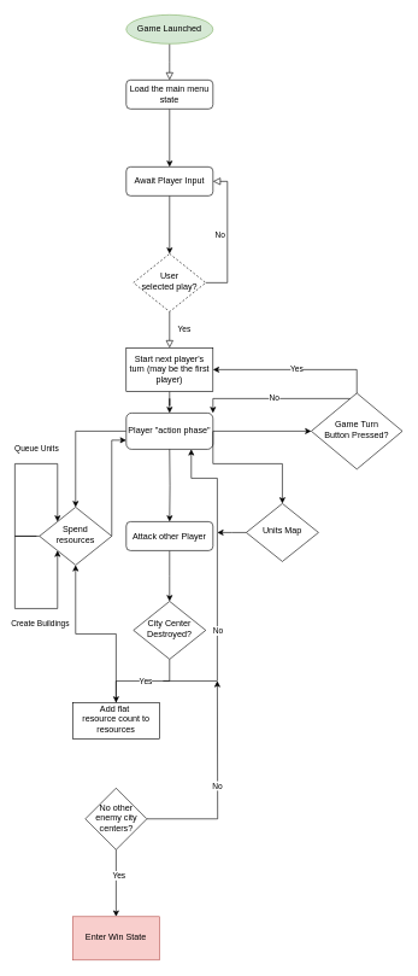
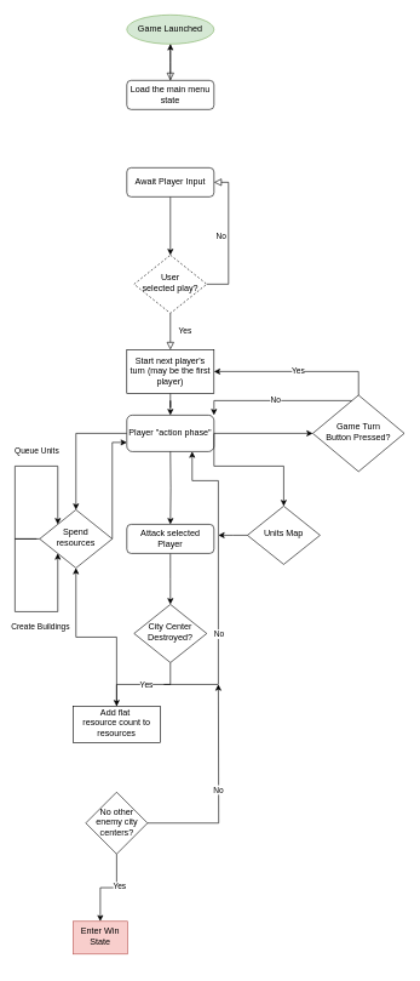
  <mxCell id="0" />
  <mxCell id="1" parent="0" />
  <mxCell id="2" value="" style="rounded=0;html=1;jettySize=auto;orthogonalLoop=1;fontSize=11;endArrow=block;endFill=0;endSize=8;strokeWidth=1;shadow=0;labelBackgroundColor=none;edgeStyle=orthogonalEdgeStyle;" parent="1" source="3" edge="1"><mxGeometry relative="1" as="geometry"><mxPoint x="234" y="110" as="targetPoint" /></mxGeometry></mxCell>
  <mxCell id="3" value="Game Launched" style="ellipse;whiteSpace=wrap;html=1;fontSize=12;glass=0;strokeWidth=1;shadow=0;fillColor=#d5e8d4;strokeColor=#82b366;" parent="1" vertex="1"><mxGeometry x="174" y="20" width="120" height="40" as="geometry" /></mxCell>
  <mxCell id="4" value="Yes" style="rounded=0;html=1;jettySize=auto;orthogonalLoop=1;fontSize=11;endArrow=block;endFill=0;endSize=8;strokeWidth=1;shadow=0;labelBackgroundColor=none;edgeStyle=orthogonalEdgeStyle;entryX=0.5;entryY=0;entryDx=0;entryDy=0;" parent="1" source="6" target="40" edge="1"><mxGeometry y="20" relative="1" as="geometry"><mxPoint as="offset" /><mxPoint x="234" y="500" as="targetPoint" /></mxGeometry></mxCell>
  <mxCell id="5" value="No" style="edgeStyle=orthogonalEdgeStyle;rounded=0;html=1;jettySize=auto;orthogonalLoop=1;fontSize=11;endArrow=block;endFill=0;endSize=8;strokeWidth=1;shadow=0;labelBackgroundColor=none;entryX=1;entryY=0.5;entryDx=0;entryDy=0;" parent="1" source="6" target="13" edge="1"><mxGeometry y="10" relative="1" as="geometry"><mxPoint as="offset" /><Array as="points"><mxPoint x="314" y="390" /><mxPoint x="314" y="250" /></Array></mxGeometry></mxCell>
  <mxCell id="6" value="User&lt;br&gt;selected play?" style="rhombus;whiteSpace=wrap;html=1;shadow=0;fontFamily=Helvetica;fontSize=12;align=center;strokeWidth=1;spacing=6;spacingTop=-4;dashed=1;" parent="1" vertex="1"><mxGeometry x="184" y="350" width="100" height="80" as="geometry" /></mxCell>
  <mxCell id="7" value="" style="edgeStyle=orthogonalEdgeStyle;rounded=0;orthogonalLoop=1;jettySize=auto;html=1;" parent="1" source="9" target="16" edge="1"><mxGeometry relative="1" as="geometry" /></mxCell>
  <mxCell id="8" style="edgeStyle=orthogonalEdgeStyle;rounded=0;orthogonalLoop=1;jettySize=auto;html=1;entryX=0;entryY=0.5;entryDx=0;entryDy=0;" parent="1" source="9" target="38" edge="1"><mxGeometry relative="1" as="geometry" /></mxCell>
  <mxCell id="9" value="Player &quot;action phase&quot;" style="rounded=1;whiteSpace=wrap;html=1;fontSize=12;glass=0;strokeWidth=1;shadow=0;" parent="1" vertex="1"><mxGeometry x="174" y="570" width="120" height="50" as="geometry" /></mxCell>
- <mxCell id="10" value="" style="edgeStyle=orthogonalEdgeStyle;rounded=0;orthogonalLoop=1;jettySize=auto;html=1;" parent="1" source="11" target="13" edge="1"><mxGeometry relative="1" as="geometry" /></mxCell>
+ <mxCell id="10" value="" style="edgeStyle=orthogonalEdgeStyle;rounded=0;orthogonalLoop=1;jettySize=auto;html=1;" parent="1" source="11" target="3" edge="1"><mxGeometry relative="1" as="geometry" /></mxCell>
  <mxCell id="11" value="Load the main menu state" style="rounded=1;whiteSpace=wrap;html=1;fontSize=12;glass=0;strokeWidth=1;shadow=0;" parent="1" vertex="1"><mxGeometry x="174" y="110" width="120" height="40" as="geometry" /></mxCell>
  <mxCell id="12" value="" style="edgeStyle=orthogonalEdgeStyle;rounded=0;orthogonalLoop=1;jettySize=auto;html=1;" parent="1" source="13" target="6" edge="1"><mxGeometry relative="1" as="geometry" /></mxCell>
  <mxCell id="13" value="Await Player Input" style="rounded=1;whiteSpace=wrap;html=1;fontSize=12;glass=0;strokeWidth=1;shadow=0;" parent="1" vertex="1"><mxGeometry x="174" y="230" width="120" height="40" as="geometry" /></mxCell>
  <mxCell id="14" value="Queue Units" style="edgeStyle=orthogonalEdgeStyle;rounded=0;orthogonalLoop=1;jettySize=auto;html=1;entryX=0;entryY=0;entryDx=0;entryDy=0;" parent="1" source="16" target="16" edge="1"><mxGeometry x="0.202" y="20" relative="1" as="geometry"><mxPoint x="80" y="640" as="targetPoint" /><Array as="points"><mxPoint x="20" y="740" /><mxPoint x="20" y="640" /><mxPoint x="79" y="640" /></Array><mxPoint as="offset" /></mxGeometry></mxCell>
  <mxCell id="15" style="edgeStyle=orthogonalEdgeStyle;rounded=0;orthogonalLoop=1;jettySize=auto;html=1;entryX=0;entryY=0.75;entryDx=0;entryDy=0;" parent="1" source="16" target="9" edge="1"><mxGeometry relative="1" as="geometry"><Array as="points"><mxPoint x="154" y="608" /></Array></mxGeometry></mxCell>
  <mxCell id="16" value="Spend resources" style="rhombus;whiteSpace=wrap;html=1;shadow=0;fontFamily=Helvetica;fontSize=12;align=center;strokeWidth=1;spacing=6;spacingTop=-4;" parent="1" vertex="1"><mxGeometry x="54" y="700" width="100" height="80" as="geometry" /></mxCell>
  <mxCell id="17" value="" style="edgeStyle=orthogonalEdgeStyle;rounded=0;orthogonalLoop=1;jettySize=auto;html=1;exitX=1;exitY=0.5;exitDx=0;exitDy=0;entryX=0.5;entryY=0;entryDx=0;entryDy=0;" parent="1" source="9" target="19" edge="1"><mxGeometry relative="1" as="geometry"><mxPoint x="434" y="590" as="sourcePoint" /><Array as="points"><mxPoint x="294" y="640" /><mxPoint x="390" y="640" /></Array></mxGeometry></mxCell>
  <mxCell id="18" style="edgeStyle=orthogonalEdgeStyle;rounded=0;orthogonalLoop=1;jettySize=auto;html=1;" edge="1" parent="1" source="19"><mxGeometry relative="1" as="geometry"><mxPoint x="300" y="735" as="targetPoint" /></mxGeometry></mxCell>
  <mxCell id="19" value="Units Map" style="rhombus;whiteSpace=wrap;html=1;shadow=0;fontFamily=Helvetica;fontSize=12;align=center;strokeWidth=1;spacing=6;spacingTop=-4;" parent="1" vertex="1"><mxGeometry x="340" y="695" width="100" height="80" as="geometry" /></mxCell>
  <mxCell id="20" value="" style="edgeStyle=orthogonalEdgeStyle;rounded=0;orthogonalLoop=1;jettySize=auto;html=1;entryX=0.5;entryY=0;entryDx=0;entryDy=0;" parent="1" target="22" edge="1"><mxGeometry relative="1" as="geometry"><mxPoint x="234" y="620" as="sourcePoint" /><mxPoint x="234" y="700" as="targetPoint" /></mxGeometry></mxCell>
  <mxCell id="21" value="" style="edgeStyle=orthogonalEdgeStyle;rounded=0;orthogonalLoop=1;jettySize=auto;html=1;" parent="1" source="22" edge="1"><mxGeometry relative="1" as="geometry"><mxPoint x="234" y="830" as="targetPoint" /></mxGeometry></mxCell>
- <mxCell id="22" value="Attack other Player" style="rounded=1;whiteSpace=wrap;html=1;" parent="1" vertex="1"><mxGeometry x="174" y="720" width="120" height="40" as="geometry" /></mxCell>
+ <mxCell id="22" value="Attack selected Player" style="rounded=1;whiteSpace=wrap;html=1;" parent="1" vertex="1"><mxGeometry x="174" y="720" width="120" height="40" as="geometry" /></mxCell>
  <mxCell id="23" value="Create Buildings" style="edgeStyle=orthogonalEdgeStyle;rounded=0;orthogonalLoop=1;jettySize=auto;html=1;entryX=0;entryY=1;entryDx=0;entryDy=0;" parent="1" target="16" edge="1"><mxGeometry x="0.228" y="-20" relative="1" as="geometry"><mxPoint x="89" y="920" as="targetPoint" /><mxPoint x="50" y="740" as="sourcePoint" /><Array as="points"><mxPoint x="20" y="740" /><mxPoint x="20" y="840" /><mxPoint x="79" y="840" /></Array><mxPoint as="offset" /></mxGeometry></mxCell>
  <mxCell id="24" value="" style="edgeStyle=orthogonalEdgeStyle;rounded=0;orthogonalLoop=1;jettySize=auto;html=1;" parent="1" source="26" target="28" edge="1"><mxGeometry relative="1" as="geometry" /></mxCell>
  <mxCell id="25" value="Yes" style="edgeLabel;html=1;align=center;verticalAlign=middle;resizable=0;points=[];" parent="24" vertex="1" connectable="0"><mxGeometry x="-0.343" y="-3" relative="1" as="geometry"><mxPoint x="-20" y="3" as="offset" /></mxGeometry></mxCell>
  <mxCell id="26" value="City Center Destroyed?" style="rhombus;whiteSpace=wrap;html=1;shadow=0;fontFamily=Helvetica;fontSize=12;align=center;strokeWidth=1;spacing=6;spacingTop=-4;" parent="1" vertex="1"><mxGeometry x="184" y="830" width="100" height="80" as="geometry" /></mxCell>
  <mxCell id="27" value="" style="edgeStyle=orthogonalEdgeStyle;rounded=0;orthogonalLoop=1;jettySize=auto;html=1;" parent="1" source="28" target="16" edge="1"><mxGeometry relative="1" as="geometry" /></mxCell>
  <mxCell id="28" value="Add flat&amp;nbsp;&lt;br&gt;resource count to resources" style="whiteSpace=wrap;html=1;shadow=0;strokeWidth=1;spacing=6;spacingTop=-4;" parent="1" vertex="1"><mxGeometry x="100" y="970" width="120" height="50" as="geometry" /></mxCell>
  <mxCell id="29" value="" style="edgeStyle=orthogonalEdgeStyle;rounded=0;orthogonalLoop=1;jettySize=auto;html=1;entryX=0.75;entryY=1;entryDx=0;entryDy=0;" parent="1" target="9" edge="1"><mxGeometry relative="1" as="geometry"><mxPoint x="225" y="940" as="sourcePoint" /><mxPoint x="250" y="660" as="targetPoint" /><Array as="points"><mxPoint x="300" y="940" /><mxPoint x="300" y="660" /><mxPoint x="264" y="660" /></Array></mxGeometry></mxCell>
  <mxCell id="30" value="No" style="edgeLabel;html=1;align=center;verticalAlign=middle;resizable=0;points=[];" parent="29" vertex="1" connectable="0"><mxGeometry x="-0.343" y="-3" relative="1" as="geometry"><mxPoint x="-3" y="-3" as="offset" /></mxGeometry></mxCell>
  <mxCell id="31" value="" style="edgeStyle=orthogonalEdgeStyle;rounded=0;orthogonalLoop=1;jettySize=auto;html=1;" parent="1" source="34" target="35" edge="1"><mxGeometry relative="1" as="geometry" /></mxCell>
  <mxCell id="32" value="Yes" style="edgeLabel;html=1;align=center;verticalAlign=middle;resizable=0;points=[];" parent="31" vertex="1" connectable="0"><mxGeometry x="-0.243" y="3" relative="1" as="geometry"><mxPoint as="offset" /></mxGeometry></mxCell>
  <mxCell id="33" value="No" style="edgeStyle=orthogonalEdgeStyle;rounded=0;orthogonalLoop=1;jettySize=auto;html=1;" parent="1" source="34" edge="1"><mxGeometry relative="1" as="geometry"><mxPoint x="300" y="940" as="targetPoint" /></mxGeometry></mxCell>
  <mxCell id="34" value="No other enemy city centers?" style="rhombus;whiteSpace=wrap;html=1;shadow=0;strokeWidth=1;spacing=6;spacingTop=-4;" parent="1" vertex="1"><mxGeometry x="117.5" y="1088" width="85" height="85" as="geometry" /></mxCell>
- <mxCell id="35" value="Enter Win State" style="whiteSpace=wrap;html=1;shadow=0;strokeWidth=1;spacing=6;spacingTop=-4;fillColor=#f8cecc;strokeColor=#b85450;" parent="1" vertex="1"><mxGeometry x="100" y="1265.5" width="120" height="60" as="geometry" /></mxCell>
+ <mxCell id="35" value="Enter Win State" style="whiteSpace=wrap;html=1;shadow=0;strokeWidth=1;spacing=6;spacingTop=-4;fillColor=#f8cecc;strokeColor=#b85450;" parent="1" vertex="1"><mxGeometry x="100" y="1265.5" width="75" height="45" as="geometry" /></mxCell>
  <mxCell id="36" value="No" style="edgeStyle=orthogonalEdgeStyle;rounded=0;orthogonalLoop=1;jettySize=auto;html=1;entryX=1;entryY=0;entryDx=0;entryDy=0;" parent="1" source="38" target="9" edge="1"><mxGeometry relative="1" as="geometry"><Array as="points"><mxPoint x="294" y="550" /></Array></mxGeometry></mxCell>
  <mxCell id="37" value="Yes" style="edgeStyle=orthogonalEdgeStyle;rounded=0;orthogonalLoop=1;jettySize=auto;html=1;entryX=1;entryY=0.5;entryDx=0;entryDy=0;" parent="1" source="38" target="40" edge="1"><mxGeometry relative="1" as="geometry"><Array as="points"><mxPoint x="493" y="510" /></Array></mxGeometry></mxCell>
  <mxCell id="38" value="Game Turn &lt;br&gt;Button Pressed?" style="rhombus;whiteSpace=wrap;html=1;shadow=0;fontFamily=Helvetica;fontSize=12;align=center;strokeWidth=1;spacing=6;spacingTop=-4;" parent="1" vertex="1"><mxGeometry x="430" y="542.5" width="126" height="105" as="geometry" /></mxCell>
  <mxCell id="39" value="" style="edgeStyle=orthogonalEdgeStyle;rounded=0;orthogonalLoop=1;jettySize=auto;html=1;" parent="1" source="40" target="9" edge="1"><mxGeometry relative="1" as="geometry" /></mxCell>
  <mxCell id="40" value="Start next player's turn (may be the first player)" style="rounded=0;whiteSpace=wrap;html=1;" parent="1" vertex="1"><mxGeometry x="174" y="480" width="120" height="60" as="geometry" /></mxCell>
